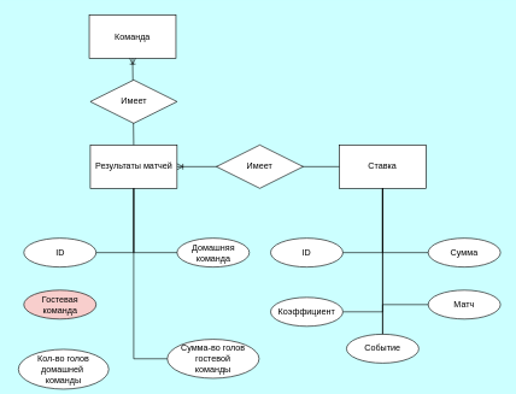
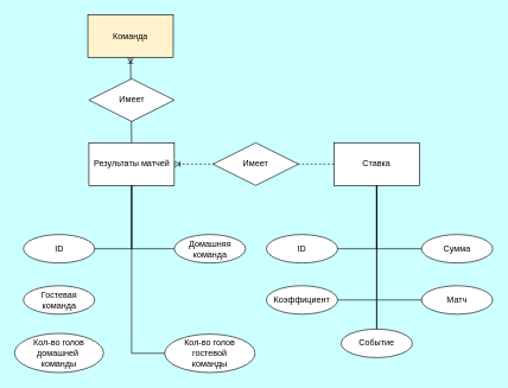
  <mxCell id="0" />
  <mxCell id="1" parent="0" />
  <mxCell id="2" value="Результаты матчей" style="rounded=0;whiteSpace=wrap;html=1;" parent="1" vertex="1"><mxGeometry x="124.5" y="200" width="120" height="60" as="geometry" /></mxCell>
  <mxCell id="3" value="Ставка" style="rounded=0;whiteSpace=wrap;html=1;" parent="1" vertex="1"><mxGeometry x="469" y="200" width="120" height="60" as="geometry" /></mxCell>
- <mxCell id="4" value="Команда" style="rounded=0;whiteSpace=wrap;html=1;" parent="1" vertex="1"><mxGeometry x="123" y="20" width="120" height="60" as="geometry" /></mxCell>
+ <mxCell id="4" value="Команда" style="rounded=0;whiteSpace=wrap;html=1;fillColor=#fff2cc;" parent="1" vertex="1"><mxGeometry x="123" y="20" width="120" height="60" as="geometry" /></mxCell>
  <mxCell id="5" value="" style="fontSize=12;html=1;endArrow=ERoneToMany;exitX=0.5;exitY=0;exitDx=0;exitDy=0;entryX=0.5;entryY=1;entryDx=0;entryDy=0;rounded=0;" parent="1" source="2" target="4" edge="1"><mxGeometry width="100" height="100" relative="1" as="geometry"><mxPoint x="-56" y="48" as="sourcePoint" /><mxPoint x="123" y="48" as="targetPoint" /></mxGeometry></mxCell>
  <mxCell id="6" value="Имеет" style="shape=rhombus;perimeter=rhombusPerimeter;whiteSpace=wrap;html=1;align=center;" parent="1" vertex="1"><mxGeometry x="124.5" y="110" width="120" height="60" as="geometry" /></mxCell>
  <mxCell id="7" value="Матч" style="ellipse;whiteSpace=wrap;html=1;align=center;" parent="1" vertex="1"><mxGeometry x="592" y="401" width="100" height="40" as="geometry" /></mxCell>
  <mxCell id="8" style="edgeStyle=orthogonalEdgeStyle;html=1;exitX=1;exitY=0.5;exitDx=0;exitDy=0;entryX=0.5;entryY=1;entryDx=0;entryDy=0;rounded=0;endArrow=none;endFill=0;" parent="1" source="9" target="3" edge="1"><mxGeometry relative="1" as="geometry"><mxPoint x="534" y="258" as="targetPoint" /></mxGeometry></mxCell>
- <mxCell id="9" value="Коэффициент" style="ellipse;whiteSpace=wrap;html=1;align=center;" parent="1" vertex="1"><mxGeometry x="374" y="411" width="100" height="40" as="geometry" /></mxCell>
+ <mxCell id="9" value="Коэффициент" style="ellipse;whiteSpace=wrap;html=1;align=center;" parent="1" vertex="1"><mxGeometry x="374" y="401" width="100" height="40" as="geometry" /></mxCell>
  <mxCell id="10" value="ID" style="ellipse;whiteSpace=wrap;html=1;align=center;" parent="1" vertex="1"><mxGeometry x="374" y="329" width="100" height="40" as="geometry" /></mxCell>
  <mxCell id="11" style="edgeStyle=orthogonalEdgeStyle;html=1;exitX=1;exitY=0.5;exitDx=0;exitDy=0;entryX=0.5;entryY=1;entryDx=0;entryDy=0;rounded=0;endArrow=none;endFill=0;" parent="1" source="10" target="3" edge="1"><mxGeometry relative="1" as="geometry"><mxPoint x="508" y="392" as="sourcePoint" /><mxPoint x="534" y="258" as="targetPoint" /></mxGeometry></mxCell>
  <mxCell id="12" style="edgeStyle=orthogonalEdgeStyle;html=1;exitX=0;exitY=0.5;exitDx=0;exitDy=0;rounded=0;endArrow=none;endFill=0;" parent="1" source="7" target="23" edge="1"><mxGeometry relative="1" as="geometry"><mxPoint x="518" y="402" as="sourcePoint" /><mxPoint x="534" y="258" as="targetPoint" /></mxGeometry></mxCell>
  <mxCell id="13" style="edgeStyle=orthogonalEdgeStyle;html=1;exitX=0;exitY=0.5;exitDx=0;exitDy=0;entryX=0.5;entryY=1;entryDx=0;entryDy=0;rounded=0;endArrow=none;endFill=0;" parent="1" source="22" target="3" edge="1"><mxGeometry relative="1" as="geometry"><mxPoint x="592" y="310" as="sourcePoint" /><mxPoint x="534" y="258" as="targetPoint" /></mxGeometry></mxCell>
  <mxCell id="14" value="&lt;font style=&quot;color: rgb(0, 0, 0);&quot;&gt;Домашняя&lt;/font&gt;&lt;div&gt;&lt;font style=&quot;color: rgb(0, 0, 0);&quot;&gt;команда&lt;/font&gt;&lt;/div&gt;" style="ellipse;whiteSpace=wrap;html=1;align=center;" parent="1" vertex="1"><mxGeometry x="244.5" y="329" width="100" height="40" as="geometry" /></mxCell>
- <mxCell id="15" value="&lt;font style=&quot;color: rgb(0, 0, 0);&quot;&gt;Гостевая&lt;/font&gt;&lt;div&gt;&lt;font style=&quot;color: rgb(0, 0, 0);&quot;&gt;команда&lt;/font&gt;&lt;/div&gt;" style="ellipse;whiteSpace=wrap;html=1;align=center;fillColor=#f8cecc;" parent="1" vertex="1"><mxGeometry x="32.5" y="401" width="100" height="40" as="geometry" /></mxCell>
+ <mxCell id="15" value="&lt;font style=&quot;color: rgb(0, 0, 0);&quot;&gt;Гостевая&lt;/font&gt;&lt;div&gt;&lt;font style=&quot;color: rgb(0, 0, 0);&quot;&gt;команда&lt;/font&gt;&lt;/div&gt;" style="ellipse;whiteSpace=wrap;html=1;align=center;" parent="1" vertex="1"><mxGeometry x="32.5" y="401" width="100" height="40" as="geometry" /></mxCell>
  <mxCell id="16" value="ID" style="ellipse;whiteSpace=wrap;html=1;align=center;" parent="1" vertex="1"><mxGeometry x="32.5" y="329" width="100" height="40" as="geometry" /></mxCell>
  <mxCell id="17" style="edgeStyle=orthogonalEdgeStyle;html=1;exitX=1;exitY=0.5;exitDx=0;exitDy=0;entryX=0.5;entryY=1;entryDx=0;entryDy=0;rounded=0;endArrow=none;endFill=0;" parent="1" source="16" target="2" edge="1"><mxGeometry relative="1" as="geometry"><mxPoint x="166.5" y="431" as="sourcePoint" /><mxPoint x="192.5" y="297" as="targetPoint" /></mxGeometry></mxCell>
  <mxCell id="18" style="edgeStyle=orthogonalEdgeStyle;html=1;exitX=0;exitY=0.5;exitDx=0;exitDy=0;entryX=0.5;entryY=1;entryDx=0;entryDy=0;rounded=0;endArrow=none;endFill=0;" parent="1" source="14" target="2" edge="1"><mxGeometry relative="1" as="geometry"><mxPoint x="186.5" y="451" as="sourcePoint" /><mxPoint x="192.5" y="297" as="targetPoint" /></mxGeometry></mxCell>
- <mxCell id="19" value="Кол-во голов домашней&amp;nbsp;&lt;div&gt;команды&lt;/div&gt;" style="ellipse;whiteSpace=wrap;html=1;align=center;" parent="1" vertex="1"><mxGeometry x="25" y="483" width="125" height="55" as="geometry" /></mxCell>
- <mxCell id="20" value="Сумма-во голов&lt;div&gt;гостевой&lt;/div&gt;&lt;div&gt;команды&lt;/div&gt;" style="ellipse;whiteSpace=wrap;html=1;align=center;" vertex="1" parent="1"><mxGeometry x="231" y="469" width="127" height="54" as="geometry" /></mxCell>
+ <mxCell id="19" value="Кол-во голов домашней&amp;nbsp;&lt;div&gt;команды&lt;/div&gt;" style="ellipse;whiteSpace=wrap;html=1;align=center;" parent="1" vertex="1"><mxGeometry x="20" y="468" width="125" height="55" as="geometry" /></mxCell>
+ <mxCell id="20" value="Кол-во голов&lt;div&gt;гостевой&lt;/div&gt;&lt;div&gt;команды&lt;/div&gt;" style="ellipse;whiteSpace=wrap;html=1;align=center;" vertex="1" parent="1"><mxGeometry x="231" y="469" width="127" height="54" as="geometry" /></mxCell>
  <mxCell id="21" style="edgeStyle=orthogonalEdgeStyle;html=1;exitX=0;exitY=0.5;exitDx=0;exitDy=0;entryX=0.5;entryY=1;entryDx=0;entryDy=0;rounded=0;endArrow=none;endFill=0;" edge="1" parent="1" source="20" target="2"><mxGeometry relative="1" as="geometry"><mxPoint x="194.5" y="270" as="targetPoint" /><mxPoint x="149.5" y="506" as="sourcePoint" /></mxGeometry></mxCell>
  <mxCell id="22" value="Сумма" style="ellipse;whiteSpace=wrap;html=1;align=center;" vertex="1" parent="1"><mxGeometry x="592" y="329" width="100" height="40" as="geometry" /></mxCell>
  <mxCell id="23" value="Событие" style="ellipse;whiteSpace=wrap;html=1;align=center;" vertex="1" parent="1"><mxGeometry x="479" y="462" width="100" height="40" as="geometry" /></mxCell>
  <mxCell id="24" style="edgeStyle=orthogonalEdgeStyle;html=1;exitX=0.5;exitY=0;exitDx=0;exitDy=0;entryX=0.5;entryY=1;entryDx=0;entryDy=0;rounded=0;endArrow=none;endFill=0;" edge="1" parent="1" source="23" target="3"><mxGeometry relative="1" as="geometry"><mxPoint x="602" y="392" as="sourcePoint" /><mxPoint x="539" y="270" as="targetPoint" /></mxGeometry></mxCell>
- <mxCell id="25" value="" style="fontSize=12;html=1;endArrow=ERoneToMany;exitX=0;exitY=0.5;exitDx=0;exitDy=0;entryX=1;entryY=0.5;entryDx=0;entryDy=0;rounded=0;" edge="1" parent="1" source="3" target="2"><mxGeometry width="100" height="100" relative="1" as="geometry"><mxPoint x="195" y="210" as="sourcePoint" /><mxPoint x="193" y="90" as="targetPoint" /></mxGeometry></mxCell>
+ <mxCell id="25" value="" style="fontSize=12;html=1;endArrow=ERoneToMany;exitX=0;exitY=0.5;exitDx=0;exitDy=0;entryX=1;entryY=0.5;entryDx=0;entryDy=0;rounded=0;dashed=1;" edge="1" parent="1" source="3" target="2"><mxGeometry width="100" height="100" relative="1" as="geometry"><mxPoint x="195" y="210" as="sourcePoint" /><mxPoint x="193" y="90" as="targetPoint" /></mxGeometry></mxCell>
  <mxCell id="26" value="Имеет" style="shape=rhombus;perimeter=rhombusPerimeter;whiteSpace=wrap;html=1;align=center;" vertex="1" parent="1"><mxGeometry x="299" y="200" width="120" height="60" as="geometry" /></mxCell>
